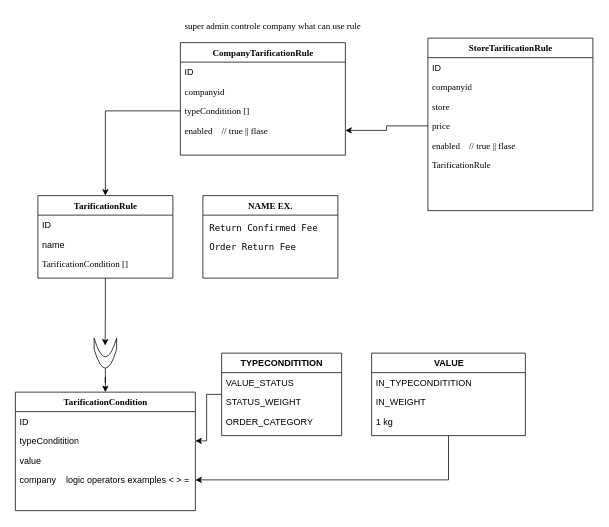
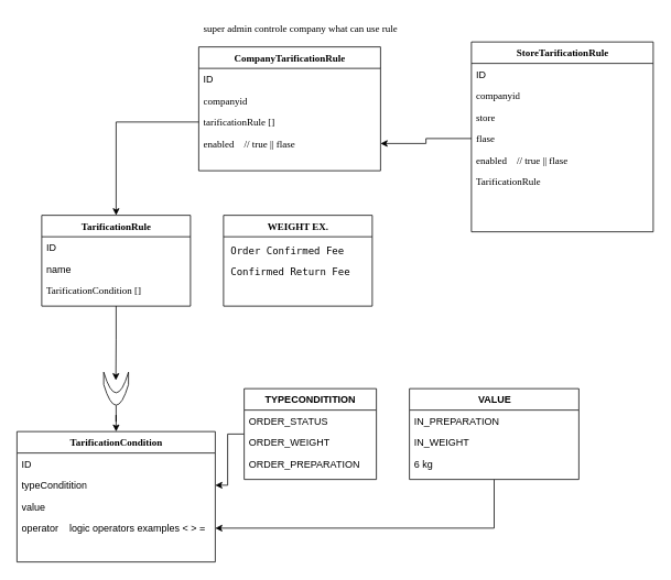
  <mxCell id="0" />
  <mxCell id="1" parent="0" />
  <mxCell id="2" value="TarificationCondition" style="swimlane;html=1;fontStyle=1;align=center;verticalAlign=top;childLayout=stackLayout;horizontal=1;startSize=26;horizontalStack=0;resizeParent=1;resizeLast=0;collapsible=1;marginBottom=0;swimlaneFillColor=#ffffff;rounded=0;shadow=0;comic=0;labelBackgroundColor=none;strokeWidth=1;fillColor=none;fontFamily=Verdana;fontSize=12" parent="1" vertex="1"><mxGeometry x="20" y="522" width="240" height="158" as="geometry" /></mxCell>
  <mxCell id="3" value="ID" style="text;html=1;strokeColor=none;fillColor=none;align=left;verticalAlign=top;spacingLeft=4;spacingRight=4;whiteSpace=wrap;overflow=hidden;rotatable=0;points=[[0,0.5],[1,0.5]];portConstraint=eastwest;" parent="2" vertex="1"><mxGeometry y="26" width="240" height="26" as="geometry" /></mxCell>
  <mxCell id="4" value="typeConditition" style="text;html=1;strokeColor=none;fillColor=none;align=left;verticalAlign=top;spacingLeft=4;spacingRight=4;whiteSpace=wrap;overflow=hidden;rotatable=0;points=[[0,0.5],[1,0.5]];portConstraint=eastwest;" parent="2" vertex="1"><mxGeometry y="52" width="240" height="26" as="geometry" /></mxCell>
  <mxCell id="5" value="value&amp;nbsp; &amp;nbsp; &amp;nbsp;" style="text;html=1;strokeColor=none;fillColor=none;align=left;verticalAlign=top;spacingLeft=4;spacingRight=4;whiteSpace=wrap;overflow=hidden;rotatable=0;points=[[0,0.5],[1,0.5]];portConstraint=eastwest;" parent="2" vertex="1"><mxGeometry y="78" width="240" height="26" as="geometry" /></mxCell>
- <mxCell id="6" value="company&amp;nbsp; &amp;nbsp;&amp;nbsp;&lt;font style=&quot;color: light-dark(rgb(0, 0, 0), rgb(153, 255, 51));&quot;&gt;logic operators examples &amp;lt; &amp;gt; =&amp;nbsp;&lt;/font&gt;" style="text;html=1;strokeColor=none;fillColor=none;align=left;verticalAlign=top;spacingLeft=4;spacingRight=4;whiteSpace=wrap;overflow=hidden;rotatable=0;points=[[0,0.5],[1,0.5]];portConstraint=eastwest;" parent="2" vertex="1"><mxGeometry y="104" width="240" height="26" as="geometry" /></mxCell>
+ <mxCell id="6" value="operator&amp;nbsp; &amp;nbsp;&amp;nbsp;&lt;font style=&quot;color: light-dark(rgb(0, 0, 0), rgb(153, 255, 51));&quot;&gt;logic operators examples &amp;lt; &amp;gt; =&amp;nbsp;&lt;/font&gt;" style="text;html=1;strokeColor=none;fillColor=none;align=left;verticalAlign=top;spacingLeft=4;spacingRight=4;whiteSpace=wrap;overflow=hidden;rotatable=0;points=[[0,0.5],[1,0.5]];portConstraint=eastwest;" parent="2" vertex="1"><mxGeometry y="104" width="240" height="26" as="geometry" /></mxCell>
  <mxCell id="7" style="edgeStyle=orthogonalEdgeStyle;rounded=0;orthogonalLoop=1;jettySize=auto;html=1;" parent="1" source="8" target="4" edge="1"><mxGeometry relative="1" as="geometry" /></mxCell>
  <mxCell id="8" value="&lt;span style=&quot;font-family: Helvetica; text-align: left; text-wrap-mode: wrap;&quot;&gt;TYPECONDITITION&lt;/span&gt;" style="swimlane;html=1;fontStyle=1;align=center;verticalAlign=top;childLayout=stackLayout;horizontal=1;startSize=26;horizontalStack=0;resizeParent=1;resizeLast=0;collapsible=1;marginBottom=0;swimlaneFillColor=#ffffff;rounded=0;shadow=0;comic=0;labelBackgroundColor=none;strokeWidth=1;fillColor=none;fontFamily=Verdana;fontSize=12" parent="1" vertex="1"><mxGeometry x="295" y="470" width="160" height="110" as="geometry" /></mxCell>
- <mxCell id="9" value="VALUE_STATUS" style="text;html=1;strokeColor=none;fillColor=none;align=left;verticalAlign=top;spacingLeft=4;spacingRight=4;whiteSpace=wrap;overflow=hidden;rotatable=0;points=[[0,0.5],[1,0.5]];portConstraint=eastwest;" parent="8" vertex="1"><mxGeometry y="26" width="160" height="26" as="geometry" /></mxCell>
- <mxCell id="10" value="STATUS_WEIGHT" style="text;html=1;strokeColor=none;fillColor=none;align=left;verticalAlign=top;spacingLeft=4;spacingRight=4;whiteSpace=wrap;overflow=hidden;rotatable=0;points=[[0,0.5],[1,0.5]];portConstraint=eastwest;" parent="8" vertex="1"><mxGeometry y="52" width="160" height="26" as="geometry" /></mxCell>
- <mxCell id="11" value="ORDER_CATEGORY" style="text;html=1;strokeColor=none;fillColor=none;align=left;verticalAlign=top;spacingLeft=4;spacingRight=4;whiteSpace=wrap;overflow=hidden;rotatable=0;points=[[0,0.5],[1,0.5]];portConstraint=eastwest;" parent="8" vertex="1"><mxGeometry y="78" width="160" height="26" as="geometry" /></mxCell>
+ <mxCell id="9" value="ORDER_STATUS" style="text;html=1;strokeColor=none;fillColor=none;align=left;verticalAlign=top;spacingLeft=4;spacingRight=4;whiteSpace=wrap;overflow=hidden;rotatable=0;points=[[0,0.5],[1,0.5]];portConstraint=eastwest;" parent="8" vertex="1"><mxGeometry y="26" width="160" height="26" as="geometry" /></mxCell>
+ <mxCell id="10" value="ORDER_WEIGHT" style="text;html=1;strokeColor=none;fillColor=none;align=left;verticalAlign=top;spacingLeft=4;spacingRight=4;whiteSpace=wrap;overflow=hidden;rotatable=0;points=[[0,0.5],[1,0.5]];portConstraint=eastwest;" parent="8" vertex="1"><mxGeometry y="52" width="160" height="26" as="geometry" /></mxCell>
+ <mxCell id="11" value="ORDER_PREPARATION" style="text;html=1;strokeColor=none;fillColor=none;align=left;verticalAlign=top;spacingLeft=4;spacingRight=4;whiteSpace=wrap;overflow=hidden;rotatable=0;points=[[0,0.5],[1,0.5]];portConstraint=eastwest;" parent="8" vertex="1"><mxGeometry y="78" width="160" height="26" as="geometry" /></mxCell>
  <mxCell id="12" style="edgeStyle=orthogonalEdgeStyle;rounded=0;orthogonalLoop=1;jettySize=auto;html=1;" parent="1" source="13" target="6" edge="1"><mxGeometry relative="1" as="geometry"><mxPoint x="575" y="670" as="targetPoint" /></mxGeometry></mxCell>
  <mxCell id="13" value="&lt;div style=&quot;text-align: left;&quot;&gt;&lt;font face=&quot;Helvetica&quot;&gt;&lt;span style=&quot;text-wrap-mode: wrap;&quot;&gt;VALUE&lt;/span&gt;&lt;/font&gt;&lt;/div&gt;" style="swimlane;html=1;fontStyle=1;align=center;verticalAlign=top;childLayout=stackLayout;horizontal=1;startSize=26;horizontalStack=0;resizeParent=1;resizeLast=0;collapsible=1;marginBottom=0;swimlaneFillColor=#ffffff;rounded=0;shadow=0;comic=0;labelBackgroundColor=none;strokeWidth=1;fillColor=none;fontFamily=Verdana;fontSize=12" parent="1" vertex="1"><mxGeometry x="495" y="470" width="205" height="110" as="geometry" /></mxCell>
- <mxCell id="14" value="IN_TYPECONDITITION" style="text;html=1;strokeColor=none;fillColor=none;align=left;verticalAlign=top;spacingLeft=4;spacingRight=4;whiteSpace=wrap;overflow=hidden;rotatable=0;points=[[0,0.5],[1,0.5]];portConstraint=eastwest;" parent="13" vertex="1"><mxGeometry y="26" width="205" height="26" as="geometry" /></mxCell>
+ <mxCell id="14" value="IN_PREPARATION" style="text;html=1;strokeColor=none;fillColor=none;align=left;verticalAlign=top;spacingLeft=4;spacingRight=4;whiteSpace=wrap;overflow=hidden;rotatable=0;points=[[0,0.5],[1,0.5]];portConstraint=eastwest;" parent="13" vertex="1"><mxGeometry y="26" width="205" height="26" as="geometry" /></mxCell>
  <mxCell id="15" value="IN_WEIGHT" style="text;html=1;strokeColor=none;fillColor=none;align=left;verticalAlign=top;spacingLeft=4;spacingRight=4;whiteSpace=wrap;overflow=hidden;rotatable=0;points=[[0,0.5],[1,0.5]];portConstraint=eastwest;" parent="13" vertex="1"><mxGeometry y="52" width="205" height="26" as="geometry" /></mxCell>
- <mxCell id="16" value="1 kg" style="text;html=1;strokeColor=none;fillColor=none;align=left;verticalAlign=top;spacingLeft=4;spacingRight=4;whiteSpace=wrap;overflow=hidden;rotatable=0;points=[[0,0.5],[1,0.5]];portConstraint=eastwest;" parent="13" vertex="1"><mxGeometry y="78" width="205" height="26" as="geometry" /></mxCell>
+ <mxCell id="16" value="6 kg" style="text;html=1;strokeColor=none;fillColor=none;align=left;verticalAlign=top;spacingLeft=4;spacingRight=4;whiteSpace=wrap;overflow=hidden;rotatable=0;points=[[0,0.5],[1,0.5]];portConstraint=eastwest;" parent="13" vertex="1"><mxGeometry y="78" width="205" height="26" as="geometry" /></mxCell>
  <mxCell id="17" value="&lt;div style=&quot;text-align: left;&quot;&gt;TarificationRule&lt;/div&gt;" style="swimlane;html=1;fontStyle=1;align=center;verticalAlign=top;childLayout=stackLayout;horizontal=1;startSize=26;horizontalStack=0;resizeParent=1;resizeLast=0;collapsible=1;marginBottom=0;swimlaneFillColor=#ffffff;rounded=0;shadow=0;comic=0;labelBackgroundColor=none;strokeWidth=1;fillColor=none;fontFamily=Verdana;fontSize=12" parent="1" vertex="1"><mxGeometry x="50" y="260" width="180" height="110" as="geometry" /></mxCell>
  <mxCell id="18" value="ID" style="text;html=1;strokeColor=none;fillColor=none;align=left;verticalAlign=top;spacingLeft=4;spacingRight=4;whiteSpace=wrap;overflow=hidden;rotatable=0;points=[[0,0.5],[1,0.5]];portConstraint=eastwest;" parent="17" vertex="1"><mxGeometry y="26" width="180" height="26" as="geometry" /></mxCell>
  <mxCell id="19" value="name" style="text;html=1;strokeColor=none;fillColor=none;align=left;verticalAlign=top;spacingLeft=4;spacingRight=4;whiteSpace=wrap;overflow=hidden;rotatable=0;points=[[0,0.5],[1,0.5]];portConstraint=eastwest;" parent="17" vertex="1"><mxGeometry y="52" width="180" height="26" as="geometry" /></mxCell>
  <mxCell id="20" value="&lt;span style=&quot;font-family: Verdana; text-align: center; text-wrap-mode: nowrap;&quot;&gt;TarificationCondition []&lt;/span&gt;" style="text;html=1;strokeColor=none;fillColor=none;align=left;verticalAlign=top;spacingLeft=4;spacingRight=4;whiteSpace=wrap;overflow=hidden;rotatable=0;points=[[0,0.5],[1,0.5]];portConstraint=eastwest;" parent="17" vertex="1"><mxGeometry y="78" width="180" height="26" as="geometry" /></mxCell>
  <mxCell id="21" value="" style="edgeStyle=orthogonalEdgeStyle;rounded=0;orthogonalLoop=1;jettySize=auto;html=1;entryX=0.754;entryY=0.49;entryDx=0;entryDy=0;entryPerimeter=0;" parent="1" source="17" target="23" edge="1"><mxGeometry relative="1" as="geometry"><mxPoint x="140" y="620" as="targetPoint" /><mxPoint x="650" y="385" as="sourcePoint" /></mxGeometry></mxCell>
  <mxCell id="22" style="edgeStyle=orthogonalEdgeStyle;rounded=0;orthogonalLoop=1;jettySize=auto;html=1;entryX=0.5;entryY=0;entryDx=0;entryDy=0;" parent="1" source="23" target="2" edge="1"><mxGeometry relative="1" as="geometry" /></mxCell>
  <mxCell id="23" value="" style="shape=dataStorage;whiteSpace=wrap;html=1;fixedSize=1;rotation=-90;size=25;" parent="1" vertex="1"><mxGeometry x="120" y="455" width="40" height="30" as="geometry" /></mxCell>
- <mxCell id="24" value="&lt;div style=&quot;text-align: left;&quot;&gt;NAME EX.&lt;/div&gt;" style="swimlane;html=1;fontStyle=1;align=center;verticalAlign=top;childLayout=stackLayout;horizontal=1;startSize=26;horizontalStack=0;resizeParent=1;resizeLast=0;collapsible=1;marginBottom=0;swimlaneFillColor=#ffffff;rounded=0;shadow=0;comic=0;labelBackgroundColor=none;strokeWidth=1;fillColor=none;fontFamily=Verdana;fontSize=12" parent="1" vertex="1"><mxGeometry x="270" y="260" width="180" height="110" as="geometry" /></mxCell>
- <mxCell id="25" value="&lt;table&gt;&lt;tbody&gt;&lt;tr&gt;&lt;td data-end=&quot;429&quot; data-start=&quot;405&quot; data-col-size=&quot;sm&quot;&gt;&lt;code data-end=&quot;428&quot; data-start=&quot;407&quot;&gt;Return Confirmed Fee&lt;/code&gt;&lt;/td&gt;&lt;/tr&gt;&lt;/tbody&gt;&lt;/table&gt;&lt;table&gt;&lt;tbody&gt;&lt;tr&gt;&lt;td data-end=&quot;446&quot; data-start=&quot;429&quot; data-col-size=&quot;sm&quot;&gt;&lt;/td&gt;&lt;/tr&gt;&lt;/tbody&gt;&lt;/table&gt;" style="text;html=1;strokeColor=none;fillColor=none;align=left;verticalAlign=top;spacingLeft=4;spacingRight=4;whiteSpace=wrap;overflow=hidden;rotatable=0;points=[[0,0.5],[1,0.5]];portConstraint=eastwest;" parent="24" vertex="1"><mxGeometry y="26" width="180" height="26" as="geometry" /></mxCell>
- <mxCell id="26" value="&lt;table&gt;&lt;tbody&gt;&lt;tr&gt;&lt;td data-end=&quot;429&quot; data-start=&quot;405&quot; data-col-size=&quot;sm&quot;&gt;&lt;code data-end=&quot;428&quot; data-start=&quot;407&quot;&gt;Order Return Fee&lt;/code&gt;&lt;/td&gt;&lt;/tr&gt;&lt;/tbody&gt;&lt;/table&gt;&lt;table&gt;&lt;tbody&gt;&lt;tr&gt;&lt;td data-end=&quot;446&quot; data-start=&quot;429&quot; data-col-size=&quot;sm&quot;&gt;&lt;/td&gt;&lt;/tr&gt;&lt;/tbody&gt;&lt;/table&gt;" style="text;html=1;strokeColor=none;fillColor=none;align=left;verticalAlign=top;spacingLeft=4;spacingRight=4;whiteSpace=wrap;overflow=hidden;rotatable=0;points=[[0,0.5],[1,0.5]];portConstraint=eastwest;" parent="24" vertex="1"><mxGeometry y="52" width="180" height="26" as="geometry" /></mxCell>
+ <mxCell id="24" value="&lt;div style=&quot;text-align: left;&quot;&gt;WEIGHT EX.&lt;/div&gt;" style="swimlane;html=1;fontStyle=1;align=center;verticalAlign=top;childLayout=stackLayout;horizontal=1;startSize=26;horizontalStack=0;resizeParent=1;resizeLast=0;collapsible=1;marginBottom=0;swimlaneFillColor=#ffffff;rounded=0;shadow=0;comic=0;labelBackgroundColor=none;strokeWidth=1;fillColor=none;fontFamily=Verdana;fontSize=12" parent="1" vertex="1"><mxGeometry x="270" y="260" width="180" height="110" as="geometry" /></mxCell>
+ <mxCell id="25" value="&lt;table&gt;&lt;tbody&gt;&lt;tr&gt;&lt;td data-end=&quot;429&quot; data-start=&quot;405&quot; data-col-size=&quot;sm&quot;&gt;&lt;code data-end=&quot;428&quot; data-start=&quot;407&quot;&gt;Order Confirmed Fee&lt;/code&gt;&lt;/td&gt;&lt;/tr&gt;&lt;/tbody&gt;&lt;/table&gt;&lt;table&gt;&lt;tbody&gt;&lt;tr&gt;&lt;td data-end=&quot;446&quot; data-start=&quot;429&quot; data-col-size=&quot;sm&quot;&gt;&lt;/td&gt;&lt;/tr&gt;&lt;/tbody&gt;&lt;/table&gt;" style="text;html=1;strokeColor=none;fillColor=none;align=left;verticalAlign=top;spacingLeft=4;spacingRight=4;whiteSpace=wrap;overflow=hidden;rotatable=0;points=[[0,0.5],[1,0.5]];portConstraint=eastwest;" parent="24" vertex="1"><mxGeometry y="26" width="180" height="26" as="geometry" /></mxCell>
+ <mxCell id="26" value="&lt;table&gt;&lt;tbody&gt;&lt;tr&gt;&lt;td data-end=&quot;429&quot; data-start=&quot;405&quot; data-col-size=&quot;sm&quot;&gt;&lt;code data-end=&quot;428&quot; data-start=&quot;407&quot;&gt;Confirmed Return Fee&lt;/code&gt;&lt;/td&gt;&lt;/tr&gt;&lt;/tbody&gt;&lt;/table&gt;&lt;table&gt;&lt;tbody&gt;&lt;tr&gt;&lt;td data-end=&quot;446&quot; data-start=&quot;429&quot; data-col-size=&quot;sm&quot;&gt;&lt;/td&gt;&lt;/tr&gt;&lt;/tbody&gt;&lt;/table&gt;" style="text;html=1;strokeColor=none;fillColor=none;align=left;verticalAlign=top;spacingLeft=4;spacingRight=4;whiteSpace=wrap;overflow=hidden;rotatable=0;points=[[0,0.5],[1,0.5]];portConstraint=eastwest;" parent="24" vertex="1"><mxGeometry y="52" width="180" height="26" as="geometry" /></mxCell>
  <mxCell id="27" value="&lt;div style=&quot;text-align: left;&quot;&gt;CompanyTarificationRule&lt;/div&gt;" style="swimlane;html=1;fontStyle=1;align=center;verticalAlign=top;childLayout=stackLayout;horizontal=1;startSize=26;horizontalStack=0;resizeParent=1;resizeLast=0;collapsible=1;marginBottom=0;swimlaneFillColor=#ffffff;rounded=0;shadow=0;comic=0;labelBackgroundColor=none;strokeWidth=1;fillColor=none;fontFamily=Verdana;fontSize=12" parent="1" vertex="1"><mxGeometry x="240" y="56" width="220" height="150" as="geometry" /></mxCell>
  <mxCell id="28" value="ID" style="text;html=1;strokeColor=none;fillColor=none;align=left;verticalAlign=top;spacingLeft=4;spacingRight=4;whiteSpace=wrap;overflow=hidden;rotatable=0;points=[[0,0.5],[1,0.5]];portConstraint=eastwest;" parent="27" vertex="1"><mxGeometry y="26" width="220" height="26" as="geometry" /></mxCell>
  <mxCell id="29" value="&lt;div style=&quot;text-align: center;&quot;&gt;&lt;span style=&quot;background-color: transparent; color: light-dark(rgb(0, 0, 0), rgb(255, 255, 255)); text-wrap-mode: nowrap;&quot;&gt;&lt;font face=&quot;Verdana&quot;&gt;companyid&lt;/font&gt;&lt;/span&gt;&lt;/div&gt;" style="text;html=1;strokeColor=none;fillColor=none;align=left;verticalAlign=top;spacingLeft=4;spacingRight=4;whiteSpace=wrap;overflow=hidden;rotatable=0;points=[[0,0.5],[1,0.5]];portConstraint=eastwest;" parent="27" vertex="1"><mxGeometry y="52" width="220" height="26" as="geometry" /></mxCell>
- <mxCell id="30" value="&lt;div style=&quot;text-align: center;&quot;&gt;&lt;span style=&quot;font-family: Verdana; text-align: left; text-wrap-mode: nowrap;&quot;&gt;typeConditition []&lt;/span&gt;&lt;/div&gt;" style="text;html=1;strokeColor=none;fillColor=none;align=left;verticalAlign=top;spacingLeft=4;spacingRight=4;whiteSpace=wrap;overflow=hidden;rotatable=0;points=[[0,0.5],[1,0.5]];portConstraint=eastwest;" parent="27" vertex="1"><mxGeometry y="78" width="220" height="26" as="geometry" /></mxCell>
+ <mxCell id="30" value="&lt;div style=&quot;text-align: center;&quot;&gt;&lt;span style=&quot;font-family: Verdana; text-align: left; text-wrap-mode: nowrap;&quot;&gt;tarificationRule []&lt;/span&gt;&lt;/div&gt;" style="text;html=1;strokeColor=none;fillColor=none;align=left;verticalAlign=top;spacingLeft=4;spacingRight=4;whiteSpace=wrap;overflow=hidden;rotatable=0;points=[[0,0.5],[1,0.5]];portConstraint=eastwest;" parent="27" vertex="1"><mxGeometry y="78" width="220" height="26" as="geometry" /></mxCell>
  <mxCell id="31" value="&lt;div style=&quot;text-align: left;&quot;&gt;&lt;font face=&quot;Verdana&quot;&gt;&lt;span style=&quot;text-wrap-mode: nowrap;&quot;&gt;enabled&amp;nbsp; &amp;nbsp; // true || flase&amp;nbsp; &amp;nbsp;&amp;nbsp;&lt;/span&gt;&lt;/font&gt;&lt;/div&gt;" style="text;html=1;strokeColor=none;fillColor=none;align=left;verticalAlign=top;spacingLeft=4;spacingRight=4;whiteSpace=wrap;overflow=hidden;rotatable=0;points=[[0,0.5],[1,0.5]];portConstraint=eastwest;" parent="27" vertex="1"><mxGeometry y="104" width="220" height="26" as="geometry" /></mxCell>
  <mxCell id="32" value="&lt;div style=&quot;text-align: center;&quot;&gt;&lt;span style=&quot;font-family: Verdana; text-align: left; text-wrap-mode: nowrap;&quot;&gt;&lt;font style=&quot;color: light-dark(rgb(0, 0, 0), rgb(255, 0, 0));&quot;&gt;super admin controle company what can use rule&lt;/font&gt;&lt;/span&gt;&lt;/div&gt;" style="text;html=1;strokeColor=none;fillColor=none;align=left;verticalAlign=top;spacingLeft=4;spacingRight=4;whiteSpace=wrap;overflow=hidden;rotatable=0;points=[[0,0.5],[1,0.5]];portConstraint=eastwest;" parent="1" vertex="1"><mxGeometry x="240" y="20" width="320" height="26" as="geometry" /></mxCell>
  <mxCell id="33" style="edgeStyle=orthogonalEdgeStyle;rounded=0;orthogonalLoop=1;jettySize=auto;html=1;entryX=0.5;entryY=0;entryDx=0;entryDy=0;" parent="1" source="30" target="17" edge="1"><mxGeometry relative="1" as="geometry"><mxPoint x="140" y="147" as="targetPoint" /></mxGeometry></mxCell>
  <mxCell id="34" value="&lt;div style=&quot;text-align: left;&quot;&gt;StoreTarificationRule&lt;/div&gt;" style="swimlane;html=1;fontStyle=1;align=center;verticalAlign=top;childLayout=stackLayout;horizontal=1;startSize=26;horizontalStack=0;resizeParent=1;resizeLast=0;collapsible=1;marginBottom=0;swimlaneFillColor=#ffffff;rounded=0;shadow=0;comic=0;labelBackgroundColor=none;strokeWidth=1;fillColor=none;fontFamily=Verdana;fontSize=12" parent="1" vertex="1"><mxGeometry x="570" y="50" width="220" height="230" as="geometry" /></mxCell>
  <mxCell id="35" value="ID" style="text;html=1;strokeColor=none;fillColor=none;align=left;verticalAlign=top;spacingLeft=4;spacingRight=4;whiteSpace=wrap;overflow=hidden;rotatable=0;points=[[0,0.5],[1,0.5]];portConstraint=eastwest;" parent="34" vertex="1"><mxGeometry y="26" width="220" height="26" as="geometry" /></mxCell>
  <mxCell id="36" value="&lt;div style=&quot;text-align: center;&quot;&gt;&lt;span style=&quot;background-color: transparent; color: light-dark(rgb(0, 0, 0), rgb(255, 255, 255)); text-wrap-mode: nowrap;&quot;&gt;&lt;font face=&quot;Verdana&quot;&gt;companyid&lt;/font&gt;&lt;/span&gt;&lt;/div&gt;" style="text;html=1;strokeColor=none;fillColor=none;align=left;verticalAlign=top;spacingLeft=4;spacingRight=4;whiteSpace=wrap;overflow=hidden;rotatable=0;points=[[0,0.5],[1,0.5]];portConstraint=eastwest;" parent="34" vertex="1"><mxGeometry y="52" width="220" height="26" as="geometry" /></mxCell>
  <mxCell id="37" value="&lt;div style=&quot;text-align: center;&quot;&gt;&lt;span style=&quot;font-family: Verdana; text-align: left; text-wrap-mode: nowrap;&quot;&gt;store&lt;/span&gt;&lt;/div&gt;" style="text;html=1;strokeColor=none;fillColor=none;align=left;verticalAlign=top;spacingLeft=4;spacingRight=4;whiteSpace=wrap;overflow=hidden;rotatable=0;points=[[0,0.5],[1,0.5]];portConstraint=eastwest;" parent="34" vertex="1"><mxGeometry y="78" width="220" height="26" as="geometry" /></mxCell>
- <mxCell id="38" value="&lt;div style=&quot;text-align: left;&quot;&gt;&lt;font face=&quot;Verdana&quot;&gt;&lt;span style=&quot;text-wrap-mode: nowrap;&quot;&gt;price&lt;/span&gt;&lt;/font&gt;&lt;/div&gt;" style="text;html=1;strokeColor=none;fillColor=none;align=left;verticalAlign=top;spacingLeft=4;spacingRight=4;whiteSpace=wrap;overflow=hidden;rotatable=0;points=[[0,0.5],[1,0.5]];portConstraint=eastwest;" parent="34" vertex="1"><mxGeometry y="104" width="220" height="26" as="geometry" /></mxCell>
+ <mxCell id="38" value="&lt;div style=&quot;text-align: left;&quot;&gt;&lt;font face=&quot;Verdana&quot;&gt;&lt;span style=&quot;text-wrap-mode: nowrap;&quot;&gt;flase&lt;/span&gt;&lt;/font&gt;&lt;/div&gt;" style="text;html=1;strokeColor=none;fillColor=none;align=left;verticalAlign=top;spacingLeft=4;spacingRight=4;whiteSpace=wrap;overflow=hidden;rotatable=0;points=[[0,0.5],[1,0.5]];portConstraint=eastwest;" parent="34" vertex="1"><mxGeometry y="104" width="220" height="26" as="geometry" /></mxCell>
  <mxCell id="39" value="&lt;div style=&quot;text-align: left;&quot;&gt;&lt;font face=&quot;Verdana&quot;&gt;&lt;span style=&quot;text-wrap-mode: nowrap;&quot;&gt;enabled&amp;nbsp; &amp;nbsp; // true || flase&amp;nbsp; &amp;nbsp;&amp;nbsp;&lt;/span&gt;&lt;/font&gt;&lt;/div&gt;" style="text;html=1;strokeColor=none;fillColor=none;align=left;verticalAlign=top;spacingLeft=4;spacingRight=4;whiteSpace=wrap;overflow=hidden;rotatable=0;points=[[0,0.5],[1,0.5]];portConstraint=eastwest;" parent="34" vertex="1"><mxGeometry y="130" width="220" height="26" as="geometry" /></mxCell>
  <mxCell id="40" value="&lt;div style=&quot;text-align: center;&quot;&gt;&lt;span style=&quot;font-family: Verdana; text-align: left; text-wrap-mode: nowrap;&quot;&gt;TarificationRule&lt;/span&gt;&lt;/div&gt;" style="text;html=1;strokeColor=none;fillColor=none;align=left;verticalAlign=top;spacingLeft=4;spacingRight=4;whiteSpace=wrap;overflow=hidden;rotatable=0;points=[[0,0.5],[1,0.5]];portConstraint=eastwest;" vertex="1" parent="34"><mxGeometry y="156" width="220" height="26" as="geometry" /></mxCell>
  <mxCell id="41" style="edgeStyle=orthogonalEdgeStyle;rounded=0;orthogonalLoop=1;jettySize=auto;html=1;entryX=1;entryY=0.5;entryDx=0;entryDy=0;" parent="1" source="38" target="31" edge="1"><mxGeometry relative="1" as="geometry" /></mxCell>
